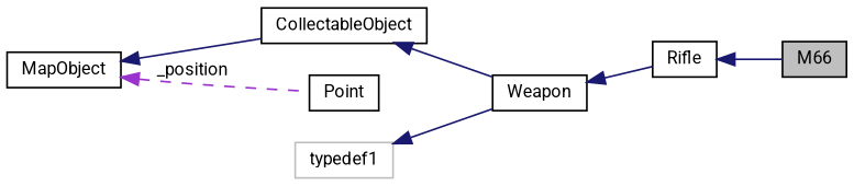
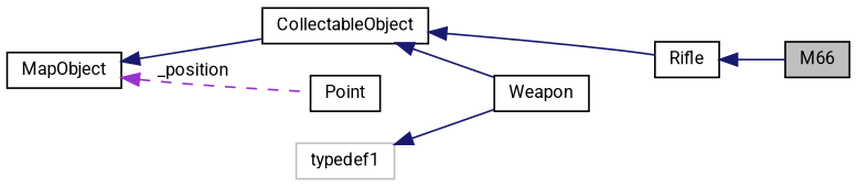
  digraph {
    fontname=Roboto
    rankdir=LR
    node [color=black fillcolor=white fontname=Roboto fontsize=10 shape=record style=filled]
    edge [color=midnightblue dir=back fontname=Roboto fontsize=10 labelfontname=Helvetica labelfontsize=10 style=solid]
    n1 [fillcolor=grey75 fontcolor=black height=0.2 label=M66 width=0.4]
    n2 [height=0.2 label=Rifle width=0.4]
    n3 [height=0.2 label=Weapon width=0.4]
    n4 [height=0.2 label=CollectableObject width=0.4]
    n5 [height=0.2 label=MapObject width=0.4]
    n6 [height=0.2 label=Point width=0.4]
    n7 [color=grey75 height=0.2 label=typedef1 width=0.4]
    n2 -> n1
-   n3 -> n2
+   n4 -> n2
    n4 -> n3
    n5 -> n4
    n5 -> n6 [color=darkorchid3 label=" _position" style=dashed]
    n7 -> n3
  }
